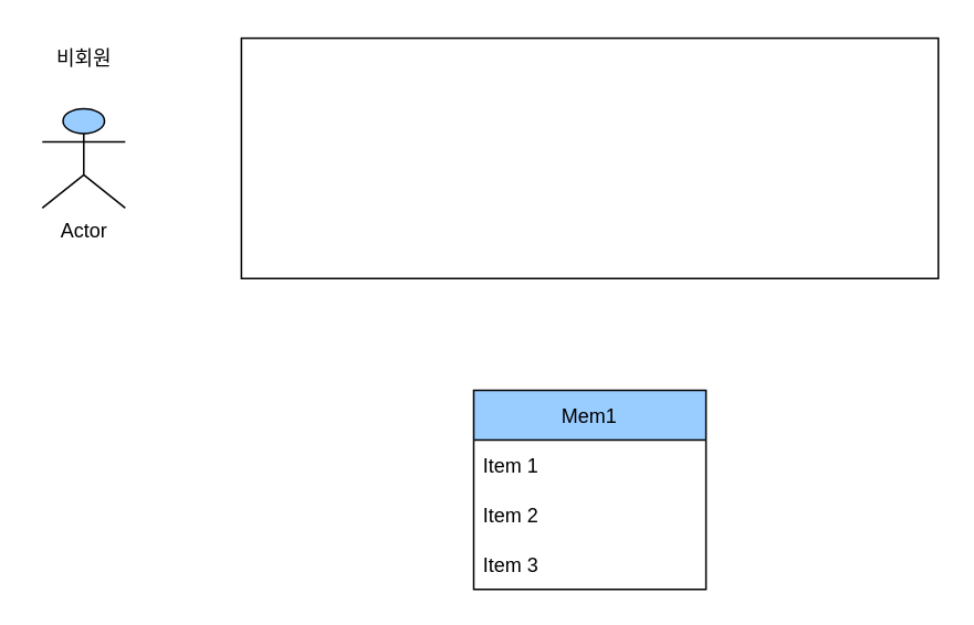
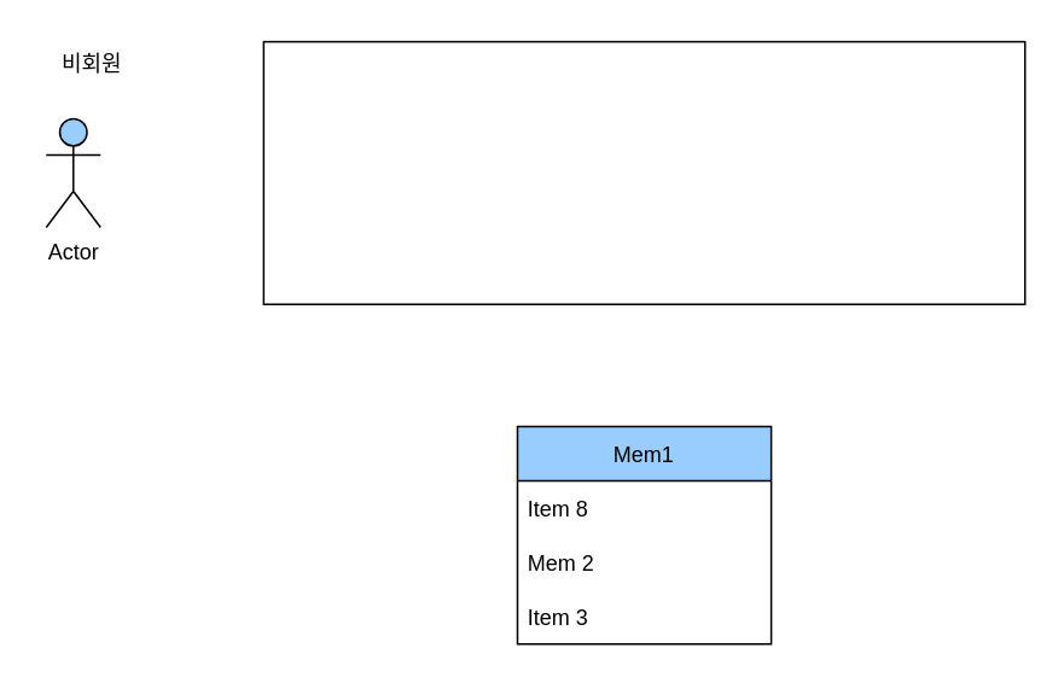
  <mxCell id="0" />
  <mxCell id="1" parent="0" />
- <mxCell id="2" value="Actor" style="shape=umlActor;verticalLabelPosition=bottom;verticalAlign=top;html=1;outlineConnect=0;fillColor=#99CCFF;" vertex="1" parent="1"><mxGeometry x="25" y="65" width="50" height="60" as="geometry" /></mxCell>
+ <mxCell id="2" value="Actor" style="shape=umlActor;verticalLabelPosition=bottom;verticalAlign=top;html=1;outlineConnect=0;fillColor=#99CCFF;" vertex="1" parent="1"><mxGeometry x="25" y="65" width="30" height="60" as="geometry" /></mxCell>
  <mxCell id="3" value="비회원" style="text;html=1;resizable=0;autosize=1;align=center;verticalAlign=middle;points=[];fillColor=none;strokeColor=none;rounded=0;" vertex="1" parent="1"><mxGeometry x="20" y="20" width="60" height="30" as="geometry" /></mxCell>
  <mxCell id="4" value="Mem1" style="swimlane;fontStyle=0;childLayout=stackLayout;horizontal=1;startSize=30;horizontalStack=0;resizeParent=1;resizeParentMax=0;resizeLast=0;collapsible=1;marginBottom=0;fillColor=#99CCFF;" vertex="1" parent="1"><mxGeometry x="285" y="235" width="140" height="120" as="geometry" /></mxCell>
- <mxCell id="5" value="Item 1" style="text;strokeColor=none;fillColor=none;align=left;verticalAlign=middle;spacingLeft=4;spacingRight=4;overflow=hidden;points=[[0,0.5],[1,0.5]];portConstraint=eastwest;rotatable=0;" vertex="1" parent="4"><mxGeometry y="30" width="140" height="30" as="geometry" /></mxCell>
- <mxCell id="6" value="Item 2" style="text;strokeColor=none;fillColor=none;align=left;verticalAlign=middle;spacingLeft=4;spacingRight=4;overflow=hidden;points=[[0,0.5],[1,0.5]];portConstraint=eastwest;rotatable=0;" vertex="1" parent="4"><mxGeometry y="60" width="140" height="30" as="geometry" /></mxCell>
+ <mxCell id="5" value="Item 8" style="text;strokeColor=none;fillColor=none;align=left;verticalAlign=middle;spacingLeft=4;spacingRight=4;overflow=hidden;points=[[0,0.5],[1,0.5]];portConstraint=eastwest;rotatable=0;" vertex="1" parent="4"><mxGeometry y="30" width="140" height="30" as="geometry" /></mxCell>
+ <mxCell id="6" value="Mem 2" style="text;strokeColor=none;fillColor=none;align=left;verticalAlign=middle;spacingLeft=4;spacingRight=4;overflow=hidden;points=[[0,0.5],[1,0.5]];portConstraint=eastwest;rotatable=0;" vertex="1" parent="4"><mxGeometry y="60" width="140" height="30" as="geometry" /></mxCell>
  <mxCell id="7" value="Item 3" style="text;strokeColor=none;fillColor=none;align=left;verticalAlign=middle;spacingLeft=4;spacingRight=4;overflow=hidden;points=[[0,0.5],[1,0.5]];portConstraint=eastwest;rotatable=0;" vertex="1" parent="4"><mxGeometry y="90" width="140" height="30" as="geometry" /></mxCell>
  <mxCell id="8" value="" style="rounded=0;whiteSpace=wrap;html=1;fillColor=#FFFFFF;" vertex="1" parent="1"><mxGeometry x="145" y="22.5" width="420" height="145" as="geometry" /></mxCell>
